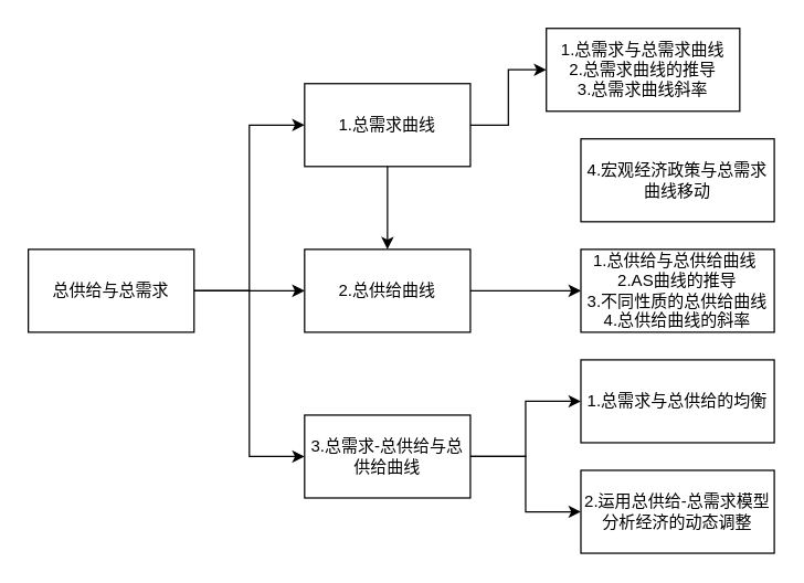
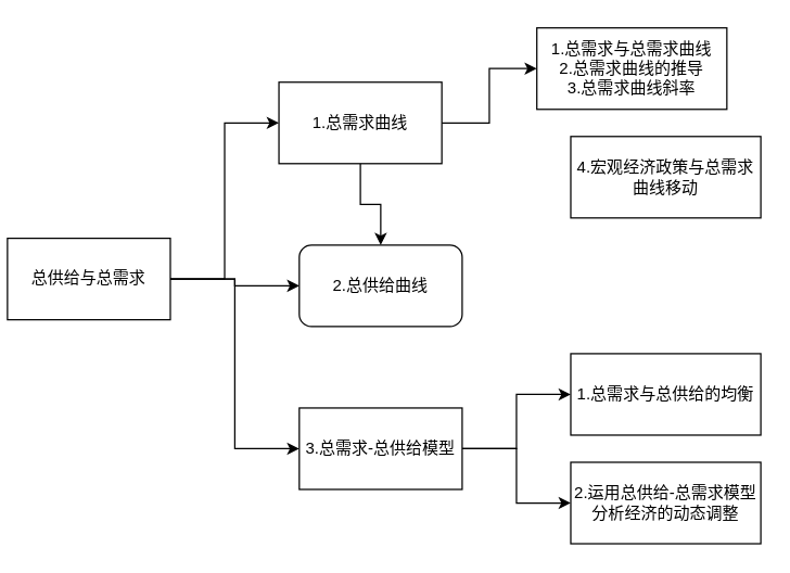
  <mxCell id="0" />
  <mxCell id="1" parent="0" />
  <mxCell id="2" value="" style="edgeStyle=orthogonalEdgeStyle;rounded=0;orthogonalLoop=1;jettySize=auto;html=1;entryX=0;entryY=0.5;entryDx=0;entryDy=0;" parent="1" source="5" target="8" edge="1"><mxGeometry relative="1" as="geometry" /></mxCell>
  <mxCell id="3" style="edgeStyle=orthogonalEdgeStyle;rounded=0;orthogonalLoop=1;jettySize=auto;html=1;entryX=0;entryY=0.5;entryDx=0;entryDy=0;" parent="1" source="5" target="10" edge="1"><mxGeometry relative="1" as="geometry" /></mxCell>
  <mxCell id="4" style="edgeStyle=orthogonalEdgeStyle;rounded=0;orthogonalLoop=1;jettySize=auto;html=1;entryX=0;entryY=0.5;entryDx=0;entryDy=0;" parent="1" source="5" target="13" edge="1"><mxGeometry relative="1" as="geometry" /></mxCell>
- <mxCell id="5" value="总供给与总需求" style="rounded=0;whiteSpace=wrap;html=1;" parent="1" vertex="1"><mxGeometry x="20" y="180" width="120" height="60" as="geometry" /></mxCell>
+ <mxCell id="5" value="总供给与总需求" style="rounded=0;whiteSpace=wrap;html=1;" parent="1" vertex="1"><mxGeometry x="5" y="175" width="120" height="60" as="geometry" /></mxCell>
  <mxCell id="6" value="" style="edgeStyle=orthogonalEdgeStyle;rounded=0;orthogonalLoop=1;jettySize=auto;html=1;entryX=0;entryY=0.5;entryDx=0;entryDy=0;" parent="1" source="8" target="14" edge="1"><mxGeometry relative="1" as="geometry" /></mxCell>
  <mxCell id="7" style="edgeStyle=orthogonalEdgeStyle;rounded=0;orthogonalLoop=1;jettySize=auto;html=1;" parent="1" source="8" target="10" edge="1"><mxGeometry relative="1" as="geometry" /></mxCell>
- <mxCell id="8" value="1.总需求曲线" style="rounded=0;whiteSpace=wrap;html=1;" parent="1" vertex="1"><mxGeometry x="220" y="60" width="120" height="60" as="geometry" /></mxCell>
- <mxCell id="9" style="edgeStyle=orthogonalEdgeStyle;rounded=0;orthogonalLoop=1;jettySize=auto;html=1;entryX=0;entryY=0.5;entryDx=0;entryDy=0;" parent="1" source="10" target="16" edge="1"><mxGeometry relative="1" as="geometry" /></mxCell>
- <mxCell id="10" value="2.总供给曲线" style="rounded=0;whiteSpace=wrap;html=1;" parent="1" vertex="1"><mxGeometry x="220" y="180" width="120" height="60" as="geometry" /></mxCell>
+ <mxCell id="8" value="1.总需求曲线" style="rounded=0;whiteSpace=wrap;html=1;" parent="1" vertex="1"><mxGeometry x="205" y="60" width="120" height="60" as="geometry" /></mxCell>
+ <mxCell id="10" value="2.总供给曲线" style="whiteSpace=wrap;html=1;rounded=1;" parent="1" vertex="1"><mxGeometry x="220" y="180" width="120" height="60" as="geometry" /></mxCell>
  <mxCell id="11" value="" style="edgeStyle=orthogonalEdgeStyle;rounded=0;orthogonalLoop=1;jettySize=auto;html=1;" parent="1" source="13" target="17" edge="1"><mxGeometry relative="1" as="geometry" /></mxCell>
  <mxCell id="12" style="edgeStyle=orthogonalEdgeStyle;rounded=0;orthogonalLoop=1;jettySize=auto;html=1;" parent="1" source="13" target="18" edge="1"><mxGeometry relative="1" as="geometry" /></mxCell>
- <mxCell id="13" value="3.总需求-总供给与总供给曲线" style="rounded=0;whiteSpace=wrap;html=1;" parent="1" vertex="1"><mxGeometry x="220" y="300" width="120" height="60" as="geometry" /></mxCell>
+ <mxCell id="13" value="3.总需求-总供给模型" style="rounded=0;whiteSpace=wrap;html=1;" parent="1" vertex="1"><mxGeometry x="220" y="300" width="120" height="60" as="geometry" /></mxCell>
  <mxCell id="14" value="1.总需求与总需求曲线&lt;br&gt;2.总需求曲线的推导&lt;br&gt;3.总需求曲线斜率" style="rounded=0;whiteSpace=wrap;html=1;" parent="1" vertex="1"><mxGeometry x="395" y="20" width="140" height="60" as="geometry" /></mxCell>
  <mxCell id="15" value="4.宏观经济政策与总需求曲线移动" style="rounded=0;whiteSpace=wrap;html=1;" parent="1" vertex="1"><mxGeometry x="420" y="100" width="140" height="60" as="geometry" /></mxCell>
- <mxCell id="16" value="1.总供给与总供给曲线&amp;nbsp;&lt;br&gt;2.AS曲线的推导&lt;br&gt;3.不同性质的总供给曲线&lt;br&gt;4.总供给曲线的斜率" style="rounded=0;whiteSpace=wrap;html=1;" parent="1" vertex="1"><mxGeometry x="420" y="180" width="140" height="60" as="geometry" /></mxCell>
  <mxCell id="17" value="1.总需求与总供给的均衡" style="rounded=0;whiteSpace=wrap;html=1;" parent="1" vertex="1"><mxGeometry x="420" y="260" width="140" height="60" as="geometry" /></mxCell>
  <mxCell id="18" value="2.运用总供给-总需求模型分析经济的动态调整" style="rounded=0;whiteSpace=wrap;html=1;" parent="1" vertex="1"><mxGeometry x="420" y="340" width="140" height="60" as="geometry" /></mxCell>
